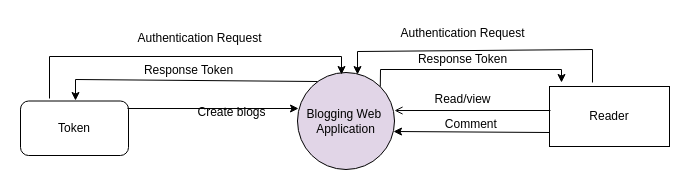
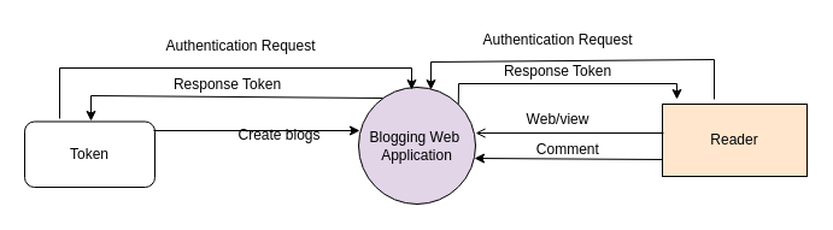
  <mxCell id="0" />
  <mxCell id="1" parent="0" />
  <mxCell id="2" value="Blogging Web&amp;nbsp;&lt;br&gt;Application" style="ellipse;whiteSpace=wrap;html=1;aspect=fixed;fillColor=#e1d5e7;" vertex="1" parent="1"><mxGeometry x="297" y="72" width="97" height="97" as="geometry" /></mxCell>
  <mxCell id="3" value="Token" style="rounded=1;whiteSpace=wrap;html=1;" vertex="1" parent="1"><mxGeometry x="20" y="100.5" width="108" height="54.5" as="geometry" /></mxCell>
  <mxCell id="4" value="" style="endArrow=classic;html=1;rounded=0;" edge="1" parent="1"><mxGeometry width="50" height="50" relative="1" as="geometry"><mxPoint x="49" y="98" as="sourcePoint" /><mxPoint x="341" y="74" as="targetPoint" /><Array as="points"><mxPoint x="49" y="56" /><mxPoint x="341" y="56" /></Array></mxGeometry></mxCell>
  <mxCell id="5" value="Authentication Request" style="text;html=1;align=center;verticalAlign=middle;resizable=0;points=[];autosize=1;strokeColor=none;fillColor=none;" vertex="1" parent="1"><mxGeometry x="128" y="25" width="142" height="26" as="geometry" /></mxCell>
  <mxCell id="6" value="" style="endArrow=classic;html=1;rounded=0;" edge="1" parent="1"><mxGeometry width="50" height="50" relative="1" as="geometry"><mxPoint x="317" y="81" as="sourcePoint" /><mxPoint x="75" y="100" as="targetPoint" /><Array as="points"><mxPoint x="75" y="79" /></Array></mxGeometry></mxCell>
  <mxCell id="7" value="Response Token" style="text;html=1;align=center;verticalAlign=middle;resizable=0;points=[];autosize=1;strokeColor=none;fillColor=none;" vertex="1" parent="1"><mxGeometry x="134" y="57" width="107" height="26" as="geometry" /></mxCell>
  <mxCell id="8" value="" style="endArrow=classic;html=1;rounded=0;exitX=0.991;exitY=0.138;exitDx=0;exitDy=0;exitPerimeter=0;" edge="1" parent="1" source="3"><mxGeometry width="50" height="50" relative="1" as="geometry"><mxPoint x="288" y="156" as="sourcePoint" /><mxPoint x="298" y="108" as="targetPoint" /></mxGeometry></mxCell>
  <mxCell id="9" value="Create blogs" style="text;html=1;align=center;verticalAlign=middle;resizable=0;points=[];autosize=1;strokeColor=none;fillColor=none;" vertex="1" parent="1"><mxGeometry x="188" y="99" width="86" height="26" as="geometry" /></mxCell>
- <mxCell id="10" value="Reader" style="rounded=0;whiteSpace=wrap;html=1;" vertex="1" parent="1"><mxGeometry x="549" y="86" width="120" height="60" as="geometry" /></mxCell>
+ <mxCell id="10" value="Reader" style="rounded=0;whiteSpace=wrap;html=1;fillColor=#ffe6cc;" vertex="1" parent="1"><mxGeometry x="549" y="86" width="120" height="60" as="geometry" /></mxCell>
  <mxCell id="11" value="" style="endArrow=classic;html=1;rounded=0;exitX=1;exitY=0;exitDx=0;exitDy=0;" edge="1" parent="1" source="2"><mxGeometry width="50" height="50" relative="1" as="geometry"><mxPoint x="380" y="75" as="sourcePoint" /><mxPoint x="561" y="82" as="targetPoint" /><Array as="points"><mxPoint x="380" y="69" /><mxPoint x="561" y="69" /></Array></mxGeometry></mxCell>
  <mxCell id="12" value="Response Token" style="text;html=1;align=center;verticalAlign=middle;resizable=0;points=[];autosize=1;strokeColor=none;fillColor=none;" vertex="1" parent="1"><mxGeometry x="408" y="46" width="107" height="26" as="geometry" /></mxCell>
  <mxCell id="13" value="" style="endArrow=classic;html=1;rounded=0;entryX=0.619;entryY=0.021;entryDx=0;entryDy=0;entryPerimeter=0;" edge="1" parent="1" target="2"><mxGeometry width="50" height="50" relative="1" as="geometry"><mxPoint x="592" y="82" as="sourcePoint" /><mxPoint x="338" y="106" as="targetPoint" /><Array as="points"><mxPoint x="592" y="49" /><mxPoint x="357" y="51" /></Array></mxGeometry></mxCell>
  <mxCell id="14" value="Authentication Request" style="text;html=1;align=center;verticalAlign=middle;resizable=0;points=[];autosize=1;strokeColor=none;fillColor=none;" vertex="1" parent="1"><mxGeometry x="390.5" y="20" width="142" height="26" as="geometry" /></mxCell>
  <mxCell id="15" value="" style="endArrow=open;html=1;rounded=0;exitX=0.008;exitY=0.4;exitDx=0;exitDy=0;exitPerimeter=0;entryX=1;entryY=0.392;entryDx=0;entryDy=0;entryPerimeter=0;" edge="1" parent="1" source="10" target="2"><mxGeometry width="50" height="50" relative="1" as="geometry"><mxPoint x="288" y="156" as="sourcePoint" /><mxPoint x="397" y="112" as="targetPoint" /></mxGeometry></mxCell>
- <mxCell id="16" value="Read/view" style="text;html=1;align=center;verticalAlign=middle;resizable=0;points=[];autosize=1;strokeColor=none;fillColor=none;" vertex="1" parent="1"><mxGeometry x="424.5" y="86" width="74" height="26" as="geometry" /></mxCell>
+ <mxCell id="16" value="Web/view" style="text;html=1;align=center;verticalAlign=middle;resizable=0;points=[];autosize=1;strokeColor=none;fillColor=none;" vertex="1" parent="1"><mxGeometry x="424.5" y="86" width="74" height="26" as="geometry" /></mxCell>
  <mxCell id="17" value="" style="endArrow=classic;html=1;rounded=0;exitX=0;exitY=0.75;exitDx=0;exitDy=0;" edge="1" parent="1"><mxGeometry width="50" height="50" relative="1" as="geometry"><mxPoint x="549" y="132" as="sourcePoint" /><mxPoint x="393" y="131" as="targetPoint" /></mxGeometry></mxCell>
  <mxCell id="18" value="Comment&amp;nbsp;" style="text;html=1;align=center;verticalAlign=middle;resizable=0;points=[];autosize=1;strokeColor=none;fillColor=none;" vertex="1" parent="1"><mxGeometry x="435" y="111" width="73" height="26" as="geometry" /></mxCell>
